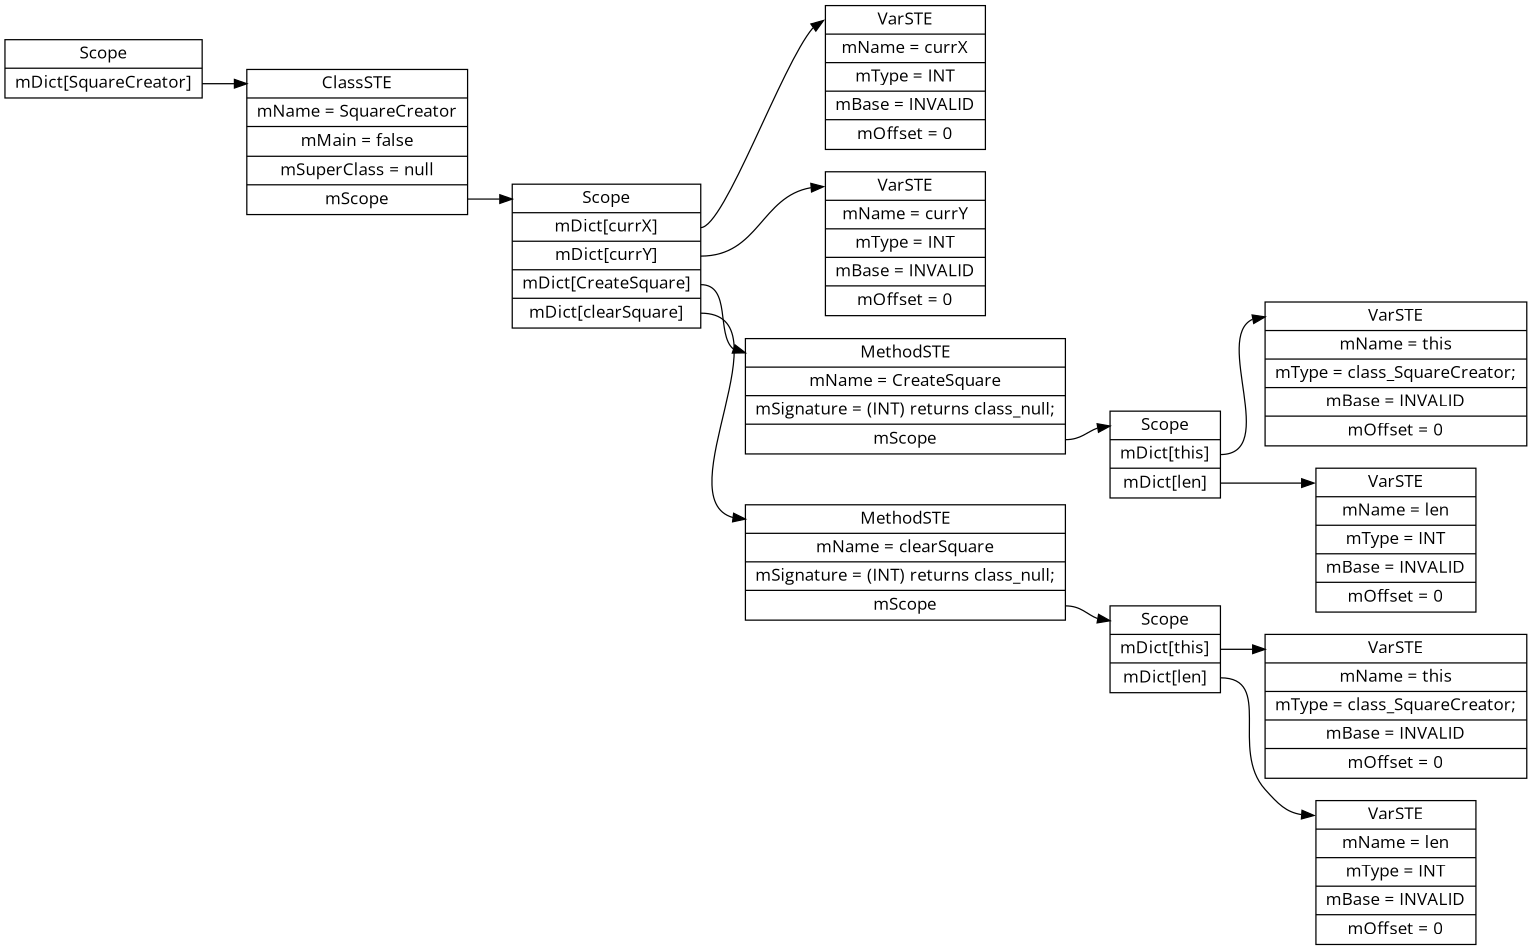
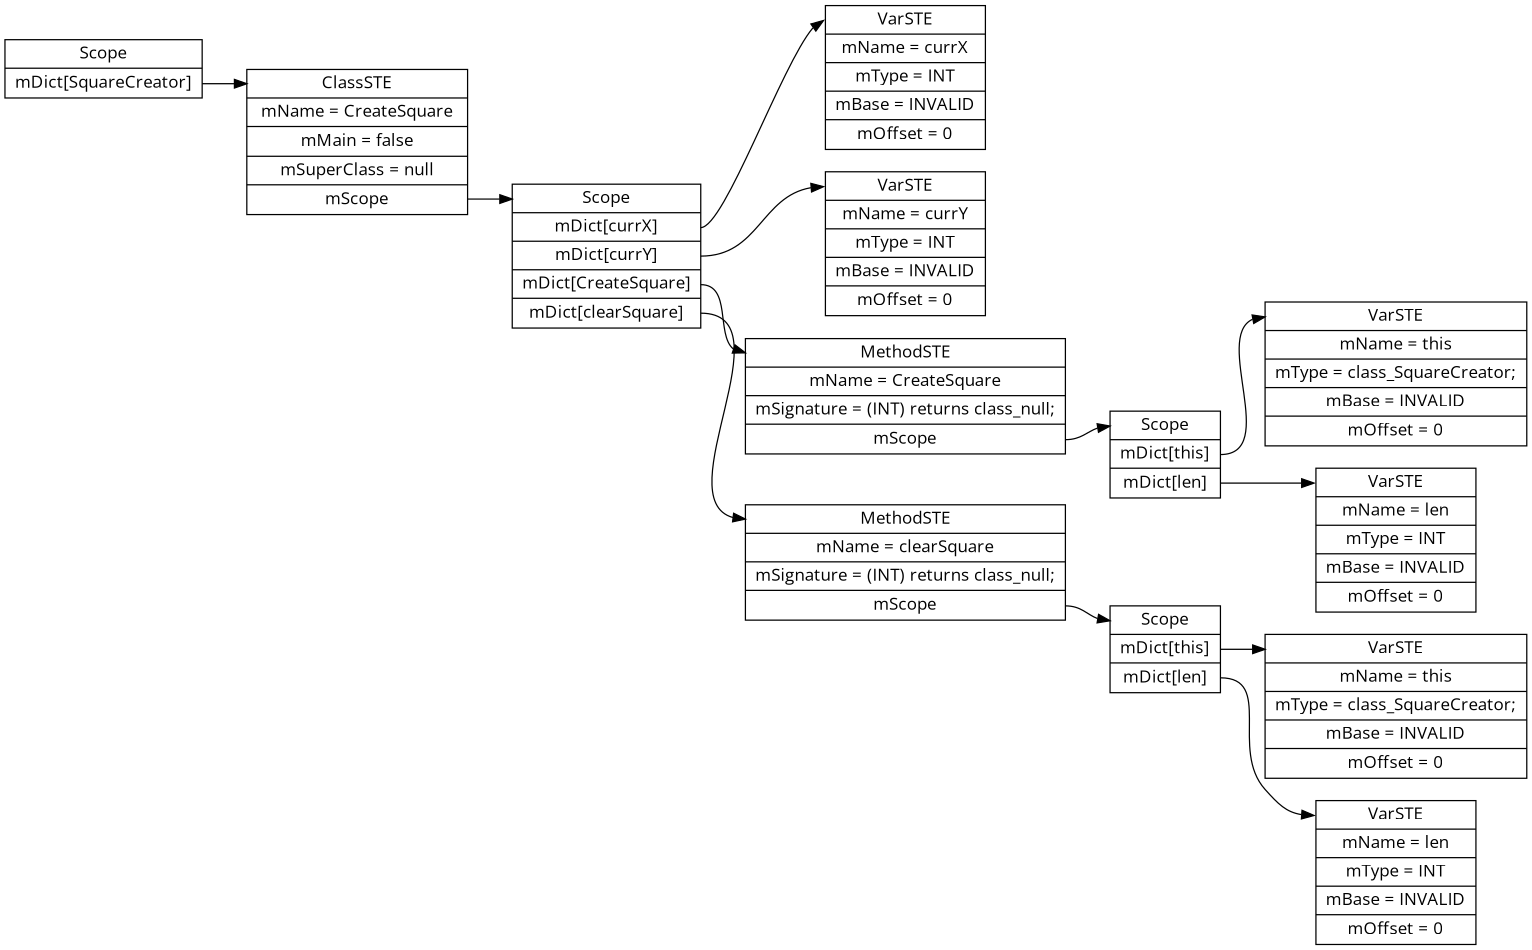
  digraph {
    rankdir=LR
    fontname="Open Sans"
    node [shape=record fontname="Open Sans"]
    edge [headport=f0 tailport=f1 fontname="Open Sans"]
    n1 [label=" <f0> Scope | <f1> mDict\[SquareCreator\] "]
-   n2 [label=" <f0> ClassSTE | <f1> mName = SquareCreator| <f2> mMain = false| <f3> mSuperClass = null| <f4> mScope "]
+   n2 [label=" <f0> ClassSTE | <f1> mName = CreateSquare| <f2> mMain = false| <f3> mSuperClass = null| <f4> mScope "]
    n3 [label=" <f0> Scope | <f1> mDict\[currX\] | <f2> mDict\[currY\] | <f3> mDict\[CreateSquare\] | <f4> mDict\[clearSquare\] "]
    n4 [label=" <f0> VarSTE | <f1> mName = currX| <f2> mType = INT| <f3> mBase = INVALID| <f4> mOffset = 0"]
    n5 [label=" <f0> VarSTE | <f1> mName = currY| <f2> mType = INT| <f3> mBase = INVALID| <f4> mOffset = 0"]
    n6 [label=" <f0> MethodSTE | <f1> mName = CreateSquare| <f2> mSignature = (INT) returns class_null;| <f3> mScope "]
    n7 [label=" <f0> MethodSTE | <f1> mName = clearSquare| <f2> mSignature = (INT) returns class_null;| <f3> mScope "]
    n8 [label=" <f0> Scope | <f1> mDict\[this\] | <f2> mDict\[len\] "]
    n9 [label=" <f0> VarSTE | <f1> mName = this| <f2> mType = class_SquareCreator;| <f3> mBase = INVALID| <f4> mOffset = 0"]
    n10 [label=" <f0> VarSTE | <f1> mName = len| <f2> mType = INT| <f3> mBase = INVALID| <f4> mOffset = 0"]
    n11 [label=" <f0> Scope | <f1> mDict\[this\] | <f2> mDict\[len\] "]
    n12 [label=" <f0> VarSTE | <f1> mName = this| <f2> mType = class_SquareCreator;| <f3> mBase = INVALID| <f4> mOffset = 0"]
    n13 [label=" <f0> VarSTE | <f1> mName = len| <f2> mType = INT| <f3> mBase = INVALID| <f4> mOffset = 0"]
    n1 -> n2
    n2 -> n3 [tailport=f4]
    n3 -> n4
    n3 -> n5 [tailport=f2]
    n3 -> n6 [tailport=f3]
    n3 -> n7 [tailport=f4]
    n6 -> n8 [tailport=f3]
    n7 -> n11 [tailport=f3]
    n8 -> n9
    n8 -> n10 [tailport=f2]
    n11 -> n12
    n11 -> n13 [tailport=f2]
  }
